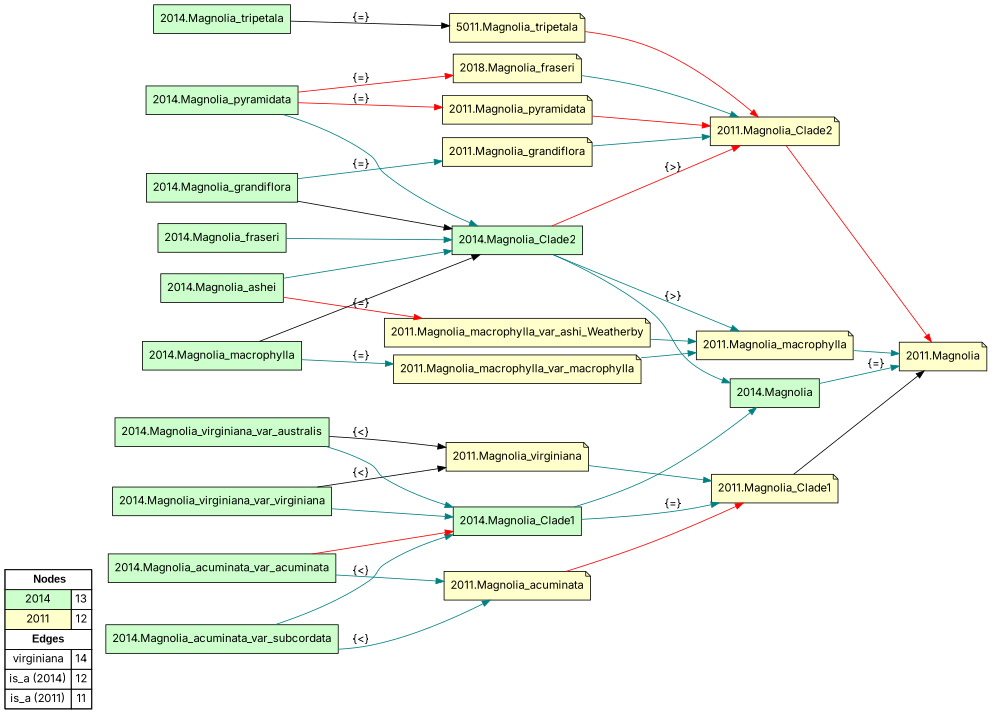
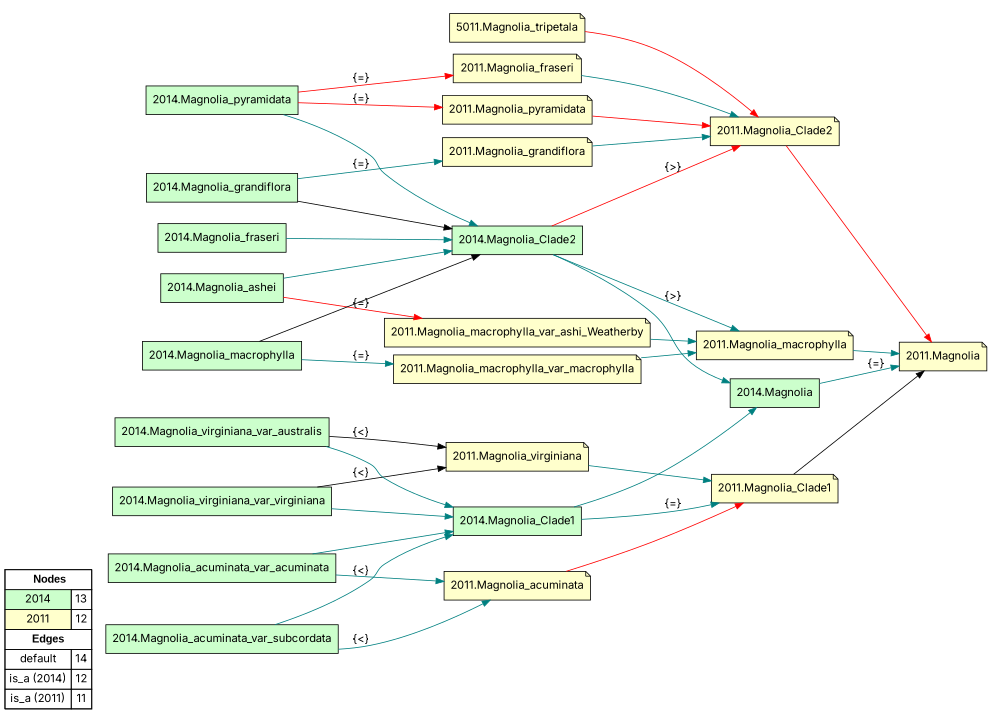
  digraph {
    fontname=Inter
    rankdir=LR
    node [fillcolor="#CCFFCC" fontname=Inter shape=box style=filled]
    edge [color=teal constraint=true dir=forward fontname=Inter penwidth=1 style=solid]
-   n1 [fillcolor=white label=<   <TABLE BORDER="0" CELLBORDER="1" CELLSPACING="0" CELLPADDING="4">  <TR> <TD COLSPAN="2"><font face="Arial Black"> Nodes</font></TD> </TR>  <TR>   <TD bgcolor="#CCFFCC" fontname="helvetica">2014</TD>   <TD>13</TD>   </TR>  <TR>   <TD bgcolor="#FFFFCC" fontname="helvetica">2011</TD>   <TD>12</TD>   </TR>  <TR> <TD COLSPAN="2"><font face = "Arial Black"> Edges </font></TD> </TR>  <TR>   <TD><font color ="#000000">virginiana</font></TD><TD>14</TD> </TR> <TR>   <TD><font color ="#000000">is_a (2014)</font></TD><TD>12</TD> </TR> <TR>   <TD><font color ="#000000">is_a (2011)</font></TD><TD>11</TD> </TR> </TABLE>   > margin=0]
+   n1 [fillcolor=white label=<   <TABLE BORDER="0" CELLBORDER="1" CELLSPACING="0" CELLPADDING="4">  <TR> <TD COLSPAN="2"><font face="Arial Black"> Nodes</font></TD> </TR>  <TR>   <TD bgcolor="#CCFFCC" fontname="helvetica">2014</TD>   <TD>13</TD>   </TR>  <TR>   <TD bgcolor="#FFFFCC" fontname="helvetica">2011</TD>   <TD>12</TD>   </TR>  <TR> <TD COLSPAN="2"><font face = "Arial Black"> Edges </font></TD> </TR>  <TR>   <TD><font color ="#000000">default</font></TD><TD>14</TD> </TR> <TR>   <TD><font color ="#000000">is_a (2014)</font></TD><TD>12</TD> </TR> <TR>   <TD><font color ="#000000">is_a (2011)</font></TD><TD>11</TD> </TR> </TABLE>   > margin=0]
    n2 [fillcolor="#FFFFCC" label="5011.Magnolia_tripetala" shape=note]
-   "2014.Magnolia_tripetala"
    "2014.Magnolia_Clade2"
    "2014.Magnolia"
    "2011.Magnolia_macrophylla" [fillcolor="#FFFFCC" shape=note]
    "2011.Magnolia_Clade2" [fillcolor="#FFFFCC" shape=note]
    "2011.Magnolia" [fillcolor="#FFFFCC" shape=note]
    "2014.Magnolia_Clade1"
    "2011.Magnolia_Clade1" [fillcolor="#FFFFCC" shape=note]
    "2014.Magnolia_fraseri"
-   "2011.Magnolia_fraseri" [fillcolor="#FFFFCC" shape=note label="2018.Magnolia_fraseri"]
+   "2011.Magnolia_fraseri" [fillcolor="#FFFFCC" shape=note]
    "2014.Magnolia_acuminata_var_subcordata"
    "2011.Magnolia_acuminata" [fillcolor="#FFFFCC" shape=note]
    "2014.Magnolia_ashei"
    "2011.Magnolia_macrophylla_var_ashi_Weatherby" [fillcolor="#FFFFCC" shape=note]
    "2014.Magnolia_grandiflora"
    "2011.Magnolia_grandiflora" [fillcolor="#FFFFCC" shape=note]
    "2014.Magnolia_acuminata_var_acuminata"
    "2014.Magnolia_virginiana_var_virginiana"
    "2011.Magnolia_virginiana" [fillcolor="#FFFFCC" shape=note]
    "2014.Magnolia_macrophylla"
    "2011.Magnolia_macrophylla_var_macrophylla" [fillcolor="#FFFFCC" shape=note]
    "2014.Magnolia_virginiana_var_australis"
    "2014.Magnolia_pyramidata"
    "2011.Magnolia_pyramidata" [fillcolor="#FFFFCC" shape=note]
    subgraph sub_1 {
      rank=source
      n1
    }
    n2 -> "2011.Magnolia_Clade2" [color=red]
-   "2014.Magnolia_tripetala" -> n2 [color=black label="{=}"]
    "2014.Magnolia_Clade2" -> "2014.Magnolia"
    "2014.Magnolia_Clade2" -> "2011.Magnolia_macrophylla" [label="{>}"]
    "2014.Magnolia_Clade2" -> "2011.Magnolia_Clade2" [color=red label="{>}"]
    "2014.Magnolia" -> "2011.Magnolia" [label="{=}"]
    "2011.Magnolia_macrophylla" -> "2011.Magnolia"
    "2011.Magnolia_Clade2" -> "2011.Magnolia" [color=red]
    "2014.Magnolia_Clade1" -> "2014.Magnolia"
    "2014.Magnolia_Clade1" -> "2011.Magnolia_Clade1" [label="{=}"]
    "2011.Magnolia_Clade1" -> "2011.Magnolia" [color=black]
    "2014.Magnolia_fraseri" -> "2014.Magnolia_Clade2"
    "2011.Magnolia_fraseri" -> "2011.Magnolia_Clade2"
    "2014.Magnolia_acuminata_var_subcordata" -> "2014.Magnolia_Clade1"
    "2014.Magnolia_acuminata_var_subcordata" -> "2011.Magnolia_acuminata" [label="{<}"]
    "2011.Magnolia_acuminata" -> "2011.Magnolia_Clade1" [color=red]
    "2014.Magnolia_ashei" -> "2014.Magnolia_Clade2"
    "2014.Magnolia_ashei" -> "2011.Magnolia_macrophylla_var_ashi_Weatherby" [color=red label="{=}"]
    "2011.Magnolia_macrophylla_var_ashi_Weatherby" -> "2011.Magnolia_macrophylla"
    "2014.Magnolia_grandiflora" -> "2014.Magnolia_Clade2" [color=black]
    "2014.Magnolia_grandiflora" -> "2011.Magnolia_grandiflora" [label="{=}"]
    "2011.Magnolia_grandiflora" -> "2011.Magnolia_Clade2"
-   "2014.Magnolia_acuminata_var_acuminata" -> "2014.Magnolia_Clade1" [color=red]
+   "2014.Magnolia_acuminata_var_acuminata" -> "2014.Magnolia_Clade1"
    "2014.Magnolia_acuminata_var_acuminata" -> "2011.Magnolia_acuminata" [label="{<}"]
    "2014.Magnolia_virginiana_var_virginiana" -> "2014.Magnolia_Clade1"
    "2014.Magnolia_virginiana_var_virginiana" -> "2011.Magnolia_virginiana" [color=black label="{<}"]
    "2011.Magnolia_virginiana" -> "2011.Magnolia_Clade1"
    "2014.Magnolia_macrophylla" -> "2014.Magnolia_Clade2" [color=black]
    "2014.Magnolia_macrophylla" -> "2011.Magnolia_macrophylla_var_macrophylla" [label="{=}"]
    "2011.Magnolia_macrophylla_var_macrophylla" -> "2011.Magnolia_macrophylla"
    "2014.Magnolia_virginiana_var_australis" -> "2014.Magnolia_Clade1"
    "2014.Magnolia_virginiana_var_australis" -> "2011.Magnolia_virginiana" [color=black label="{<}"]
    "2014.Magnolia_pyramidata" -> "2014.Magnolia_Clade2"
    "2014.Magnolia_pyramidata" -> "2011.Magnolia_fraseri" [color=red label="{=}"]
    "2014.Magnolia_pyramidata" -> "2011.Magnolia_pyramidata" [color=red label="{=}"]
    "2011.Magnolia_pyramidata" -> "2011.Magnolia_Clade2" [color=red]
  }
